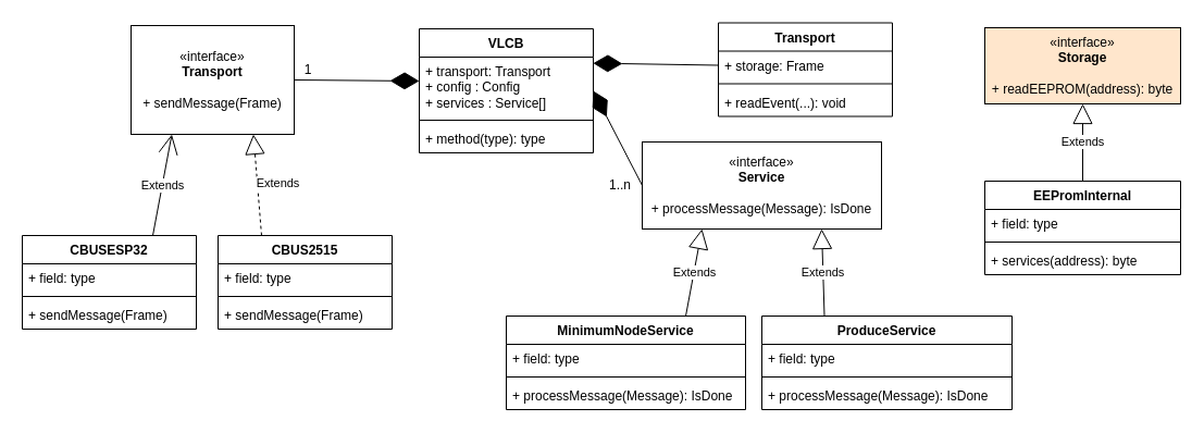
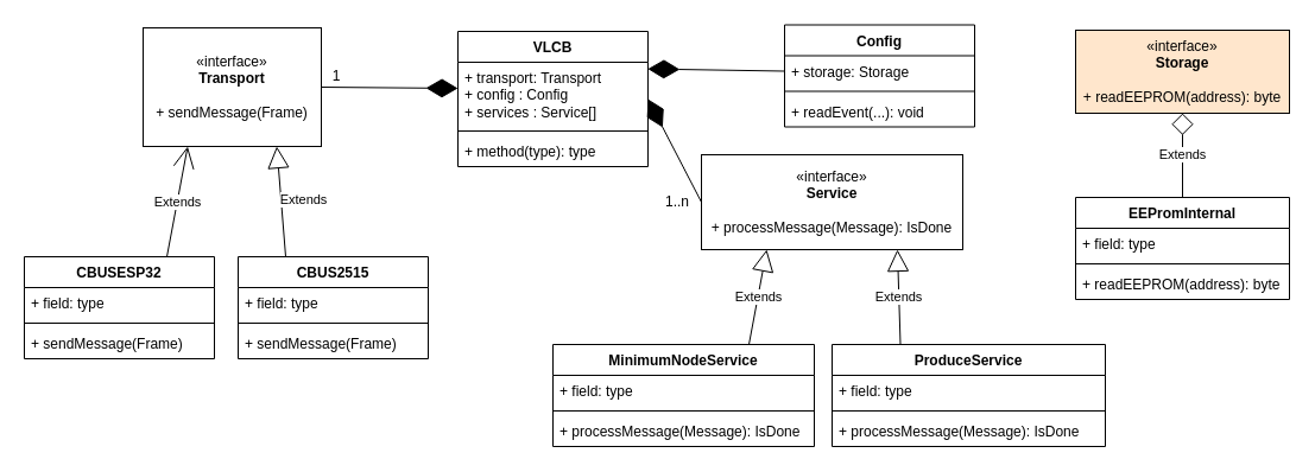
  <mxCell id="0" />
  <mxCell id="1" parent="0" />
  <mxCell id="2" value="VLCB" style="swimlane;fontStyle=1;align=center;verticalAlign=top;childLayout=stackLayout;horizontal=1;startSize=26;horizontalStack=0;resizeParent=1;resizeParentMax=0;resizeLast=0;collapsible=1;marginBottom=0;whiteSpace=wrap;html=1;" parent="1" vertex="1"><mxGeometry x="385" y="26" width="160" height="114" as="geometry" /></mxCell>
  <mxCell id="3" value="+ transport: Transport&lt;br&gt;+ config : Config&lt;br&gt;+ services : Service[]&lt;br&gt;" style="text;strokeColor=none;fillColor=none;align=left;verticalAlign=top;spacingLeft=4;spacingRight=4;overflow=hidden;rotatable=0;points=[[0,0.5],[1,0.5]];portConstraint=eastwest;whiteSpace=wrap;html=1;" parent="2" vertex="1"><mxGeometry y="26" width="160" height="54" as="geometry" /></mxCell>
  <mxCell id="4" value="" style="line;strokeWidth=1;fillColor=none;align=left;verticalAlign=middle;spacingTop=-1;spacingLeft=3;spacingRight=3;rotatable=0;labelPosition=right;points=[];portConstraint=eastwest;strokeColor=inherit;" parent="2" vertex="1"><mxGeometry y="80" width="160" height="8" as="geometry" /></mxCell>
  <mxCell id="5" value="+ method(type): type" style="text;strokeColor=none;fillColor=none;align=left;verticalAlign=top;spacingLeft=4;spacingRight=4;overflow=hidden;rotatable=0;points=[[0,0.5],[1,0.5]];portConstraint=eastwest;whiteSpace=wrap;html=1;" parent="2" vertex="1"><mxGeometry y="88" width="160" height="26" as="geometry" /></mxCell>
  <mxCell id="6" value="«interface»&lt;br&gt;&lt;b&gt;Transport&lt;br&gt;&lt;br&gt;&lt;/b&gt;+ sendMessage(Frame)&lt;b&gt;&lt;br&gt;&lt;/b&gt;" style="html=1;whiteSpace=wrap;" parent="1" vertex="1"><mxGeometry x="120" y="23" width="150" height="100" as="geometry" /></mxCell>
  <mxCell id="7" style="edgeStyle=orthogonalEdgeStyle;rounded=0;orthogonalLoop=1;jettySize=auto;html=1;exitX=0.75;exitY=0;exitDx=0;exitDy=0;" parent="1" source="8" edge="1"><mxGeometry relative="1" as="geometry"><mxPoint x="330" y="226" as="targetPoint" /></mxGeometry></mxCell>
  <mxCell id="8" value="CBUS2515" style="swimlane;fontStyle=1;align=center;verticalAlign=top;childLayout=stackLayout;horizontal=1;startSize=26;horizontalStack=0;resizeParent=1;resizeParentMax=0;resizeLast=0;collapsible=1;marginBottom=0;whiteSpace=wrap;html=1;" parent="1" vertex="1"><mxGeometry x="200" y="216" width="160" height="86" as="geometry" /></mxCell>
  <mxCell id="9" value="+ field: type" style="text;strokeColor=none;fillColor=none;align=left;verticalAlign=top;spacingLeft=4;spacingRight=4;overflow=hidden;rotatable=0;points=[[0,0.5],[1,0.5]];portConstraint=eastwest;whiteSpace=wrap;html=1;" parent="8" vertex="1"><mxGeometry y="26" width="160" height="26" as="geometry" /></mxCell>
  <mxCell id="10" value="" style="line;strokeWidth=1;fillColor=none;align=left;verticalAlign=middle;spacingTop=-1;spacingLeft=3;spacingRight=3;rotatable=0;labelPosition=right;points=[];portConstraint=eastwest;strokeColor=inherit;" parent="8" vertex="1"><mxGeometry y="52" width="160" height="8" as="geometry" /></mxCell>
  <mxCell id="11" value="+ sendMessage(Frame)" style="text;strokeColor=none;fillColor=none;align=left;verticalAlign=top;spacingLeft=4;spacingRight=4;overflow=hidden;rotatable=0;points=[[0,0.5],[1,0.5]];portConstraint=eastwest;whiteSpace=wrap;html=1;" parent="8" vertex="1"><mxGeometry y="60" width="160" height="26" as="geometry" /></mxCell>
  <mxCell id="12" value="CBUSESP32" style="swimlane;fontStyle=1;align=center;verticalAlign=top;childLayout=stackLayout;horizontal=1;startSize=26;horizontalStack=0;resizeParent=1;resizeParentMax=0;resizeLast=0;collapsible=1;marginBottom=0;whiteSpace=wrap;html=1;" parent="1" vertex="1"><mxGeometry x="20" y="216" width="160" height="86" as="geometry" /></mxCell>
  <mxCell id="13" value="+ field: type" style="text;strokeColor=none;fillColor=none;align=left;verticalAlign=top;spacingLeft=4;spacingRight=4;overflow=hidden;rotatable=0;points=[[0,0.5],[1,0.5]];portConstraint=eastwest;whiteSpace=wrap;html=1;" parent="12" vertex="1"><mxGeometry y="26" width="160" height="26" as="geometry" /></mxCell>
  <mxCell id="14" value="" style="line;strokeWidth=1;fillColor=none;align=left;verticalAlign=middle;spacingTop=-1;spacingLeft=3;spacingRight=3;rotatable=0;labelPosition=right;points=[];portConstraint=eastwest;strokeColor=inherit;" parent="12" vertex="1"><mxGeometry y="52" width="160" height="8" as="geometry" /></mxCell>
  <mxCell id="15" value="+ sendMessage(Frame)" style="text;strokeColor=none;fillColor=none;align=left;verticalAlign=top;spacingLeft=4;spacingRight=4;overflow=hidden;rotatable=0;points=[[0,0.5],[1,0.5]];portConstraint=eastwest;whiteSpace=wrap;html=1;" parent="12" vertex="1"><mxGeometry y="60" width="160" height="26" as="geometry" /></mxCell>
- <mxCell id="16" value="Extends" style="endArrow=block;endSize=16;endFill=0;html=1;rounded=0;entryX=0.75;entryY=1;entryDx=0;entryDy=0;exitX=0.25;exitY=0;exitDx=0;exitDy=0;dashed=1;" parent="1" source="8" target="6" edge="1"><mxGeometry x="0.008" y="-19" width="160" relative="1" as="geometry"><mxPoint x="380" y="146" as="sourcePoint" /><mxPoint x="540" y="146" as="targetPoint" /><mxPoint as="offset" /></mxGeometry></mxCell>
+ <mxCell id="16" value="Extends" style="endArrow=block;endSize=16;endFill=0;html=1;rounded=0;entryX=0.75;entryY=1;entryDx=0;entryDy=0;exitX=0.25;exitY=0;exitDx=0;exitDy=0;" parent="1" source="8" target="6" edge="1"><mxGeometry x="0.008" y="-19" width="160" relative="1" as="geometry"><mxPoint x="380" y="146" as="sourcePoint" /><mxPoint x="540" y="146" as="targetPoint" /><mxPoint as="offset" /></mxGeometry></mxCell>
  <mxCell id="17" value="Extends" style="endArrow=open;endSize=16;endFill=0;html=1;rounded=0;exitX=0.75;exitY=0;exitDx=0;exitDy=0;entryX=0.25;entryY=1;entryDx=0;entryDy=0;" parent="1" source="12" target="6" edge="1"><mxGeometry width="160" relative="1" as="geometry"><mxPoint x="380" y="146" as="sourcePoint" /><mxPoint x="70" y="126" as="targetPoint" /></mxGeometry></mxCell>
  <mxCell id="18" value="" style="endArrow=diamondThin;endFill=1;endSize=24;html=1;rounded=0;exitX=1;exitY=0.5;exitDx=0;exitDy=0;" parent="1" source="6" edge="1"><mxGeometry width="160" relative="1" as="geometry"><mxPoint x="380" y="146" as="sourcePoint" /><mxPoint x="385" y="74" as="targetPoint" /></mxGeometry></mxCell>
  <mxCell id="19" value="«interface»&lt;br&gt;&lt;b&gt;Service&lt;br&gt;&lt;br&gt;&lt;/b&gt;+ processMessage(Message): IsDone&lt;b&gt;&lt;br&gt;&lt;/b&gt;" style="html=1;whiteSpace=wrap;" parent="1" vertex="1"><mxGeometry x="590" y="130" width="220" height="80" as="geometry" /></mxCell>
  <mxCell id="20" value="MinimumNodeService" style="swimlane;fontStyle=1;align=center;verticalAlign=top;childLayout=stackLayout;horizontal=1;startSize=26;horizontalStack=0;resizeParent=1;resizeParentMax=0;resizeLast=0;collapsible=1;marginBottom=0;whiteSpace=wrap;html=1;" parent="1" vertex="1"><mxGeometry x="465" y="290" width="220" height="86" as="geometry" /></mxCell>
  <mxCell id="21" value="+ field: type" style="text;strokeColor=none;fillColor=none;align=left;verticalAlign=top;spacingLeft=4;spacingRight=4;overflow=hidden;rotatable=0;points=[[0,0.5],[1,0.5]];portConstraint=eastwest;whiteSpace=wrap;html=1;" parent="20" vertex="1"><mxGeometry y="26" width="220" height="26" as="geometry" /></mxCell>
  <mxCell id="22" value="" style="line;strokeWidth=1;fillColor=none;align=left;verticalAlign=middle;spacingTop=-1;spacingLeft=3;spacingRight=3;rotatable=0;labelPosition=right;points=[];portConstraint=eastwest;strokeColor=inherit;" parent="20" vertex="1"><mxGeometry y="52" width="220" height="8" as="geometry" /></mxCell>
  <mxCell id="23" value="+ processMessage(Message): IsDone" style="text;strokeColor=none;fillColor=none;align=left;verticalAlign=top;spacingLeft=4;spacingRight=4;overflow=hidden;rotatable=0;points=[[0,0.5],[1,0.5]];portConstraint=eastwest;whiteSpace=wrap;html=1;" parent="20" vertex="1"><mxGeometry y="60" width="220" height="26" as="geometry" /></mxCell>
  <mxCell id="24" value="Extends" style="endArrow=block;endSize=16;endFill=0;html=1;rounded=0;entryX=0.25;entryY=1;entryDx=0;entryDy=0;exitX=0.75;exitY=0;exitDx=0;exitDy=0;" parent="1" source="20" target="19" edge="1"><mxGeometry width="160" relative="1" as="geometry"><mxPoint x="380" y="146" as="sourcePoint" /><mxPoint x="540" y="146" as="targetPoint" /></mxGeometry></mxCell>
  <mxCell id="25" value="ProduceService" style="swimlane;fontStyle=1;align=center;verticalAlign=top;childLayout=stackLayout;horizontal=1;startSize=26;horizontalStack=0;resizeParent=1;resizeParentMax=0;resizeLast=0;collapsible=1;marginBottom=0;whiteSpace=wrap;html=1;" parent="1" vertex="1"><mxGeometry x="700" y="290" width="230" height="86" as="geometry" /></mxCell>
  <mxCell id="26" value="+ field: type" style="text;strokeColor=none;fillColor=none;align=left;verticalAlign=top;spacingLeft=4;spacingRight=4;overflow=hidden;rotatable=0;points=[[0,0.5],[1,0.5]];portConstraint=eastwest;whiteSpace=wrap;html=1;" parent="25" vertex="1"><mxGeometry y="26" width="230" height="26" as="geometry" /></mxCell>
  <mxCell id="27" value="" style="line;strokeWidth=1;fillColor=none;align=left;verticalAlign=middle;spacingTop=-1;spacingLeft=3;spacingRight=3;rotatable=0;labelPosition=right;points=[];portConstraint=eastwest;strokeColor=inherit;" parent="25" vertex="1"><mxGeometry y="52" width="230" height="8" as="geometry" /></mxCell>
  <mxCell id="28" value="+ processMessage(Message): IsDone" style="text;strokeColor=none;fillColor=none;align=left;verticalAlign=top;spacingLeft=4;spacingRight=4;overflow=hidden;rotatable=0;points=[[0,0.5],[1,0.5]];portConstraint=eastwest;whiteSpace=wrap;html=1;" parent="25" vertex="1"><mxGeometry y="60" width="230" height="26" as="geometry" /></mxCell>
  <mxCell id="29" value="Extends" style="endArrow=block;endSize=16;endFill=0;html=1;rounded=0;exitX=0.25;exitY=0;exitDx=0;exitDy=0;entryX=0.75;entryY=1;entryDx=0;entryDy=0;" parent="1" source="25" target="19" edge="1"><mxGeometry width="160" relative="1" as="geometry"><mxPoint x="410" y="146" as="sourcePoint" /><mxPoint x="780" y="176" as="targetPoint" /></mxGeometry></mxCell>
  <mxCell id="30" value="" style="endArrow=diamondThin;endFill=1;endSize=24;html=1;rounded=0;entryX=1;entryY=0.5;entryDx=0;entryDy=0;exitX=0;exitY=0.5;exitDx=0;exitDy=0;" parent="1" source="19" target="2" edge="1"><mxGeometry width="160" relative="1" as="geometry"><mxPoint x="620" y="116" as="sourcePoint" /><mxPoint x="570" y="116" as="targetPoint" /></mxGeometry></mxCell>
  <mxCell id="31" value="1..n" style="text;html=1;strokeColor=none;fillColor=none;align=center;verticalAlign=middle;whiteSpace=wrap;rounded=0;" parent="1" vertex="1"><mxGeometry x="545" y="158" width="50" height="23" as="geometry" /></mxCell>
  <mxCell id="32" value="1" style="text;html=1;strokeColor=none;fillColor=none;align=center;verticalAlign=middle;whiteSpace=wrap;rounded=0;" parent="1" vertex="1"><mxGeometry x="258" y="52" width="50" height="23" as="geometry" /></mxCell>
  <mxCell id="33" value="«interface»&lt;br&gt;&lt;b&gt;Storage&lt;br&gt;&lt;br&gt;&lt;/b&gt;+ readEEPROM(address): byte&lt;b&gt;&lt;br&gt;&lt;/b&gt;" style="html=1;whiteSpace=wrap;fillColor=#ffe6cc;" vertex="1" parent="1"><mxGeometry x="905" y="25" width="180" height="70" as="geometry" /></mxCell>
- <mxCell id="34" value="Transport" style="swimlane;fontStyle=1;align=center;verticalAlign=top;childLayout=stackLayout;horizontal=1;startSize=26;horizontalStack=0;resizeParent=1;resizeParentMax=0;resizeLast=0;collapsible=1;marginBottom=0;whiteSpace=wrap;html=1;" vertex="1" parent="1"><mxGeometry x="660" y="20.5" width="160" height="86" as="geometry" /></mxCell>
- <mxCell id="35" value="+ storage: Frame" style="text;strokeColor=none;fillColor=none;align=left;verticalAlign=top;spacingLeft=4;spacingRight=4;overflow=hidden;rotatable=0;points=[[0,0.5],[1,0.5]];portConstraint=eastwest;whiteSpace=wrap;html=1;" vertex="1" parent="34"><mxGeometry y="26" width="160" height="26" as="geometry" /></mxCell>
+ <mxCell id="34" value="Config" style="swimlane;fontStyle=1;align=center;verticalAlign=top;childLayout=stackLayout;horizontal=1;startSize=26;horizontalStack=0;resizeParent=1;resizeParentMax=0;resizeLast=0;collapsible=1;marginBottom=0;whiteSpace=wrap;html=1;" vertex="1" parent="1"><mxGeometry x="660" y="20.5" width="160" height="86" as="geometry" /></mxCell>
+ <mxCell id="35" value="+ storage: Storage" style="text;strokeColor=none;fillColor=none;align=left;verticalAlign=top;spacingLeft=4;spacingRight=4;overflow=hidden;rotatable=0;points=[[0,0.5],[1,0.5]];portConstraint=eastwest;whiteSpace=wrap;html=1;" vertex="1" parent="34"><mxGeometry y="26" width="160" height="26" as="geometry" /></mxCell>
  <mxCell id="36" value="" style="line;strokeWidth=1;fillColor=none;align=left;verticalAlign=middle;spacingTop=-1;spacingLeft=3;spacingRight=3;rotatable=0;labelPosition=right;points=[];portConstraint=eastwest;strokeColor=inherit;" vertex="1" parent="34"><mxGeometry y="52" width="160" height="8" as="geometry" /></mxCell>
  <mxCell id="37" value="+ readEvent(...): void" style="text;strokeColor=none;fillColor=none;align=left;verticalAlign=top;spacingLeft=4;spacingRight=4;overflow=hidden;rotatable=0;points=[[0,0.5],[1,0.5]];portConstraint=eastwest;whiteSpace=wrap;html=1;" vertex="1" parent="34"><mxGeometry y="60" width="160" height="26" as="geometry" /></mxCell>
  <mxCell id="38" value="" style="endArrow=diamondThin;endFill=1;endSize=24;html=1;rounded=0;exitX=0;exitY=0.5;exitDx=0;exitDy=0;entryX=0.999;entryY=0.104;entryDx=0;entryDy=0;entryPerimeter=0;" edge="1" parent="1" source="35" target="3"><mxGeometry width="160" relative="1" as="geometry"><mxPoint x="600" y="110" as="sourcePoint" /><mxPoint x="550" y="56" as="targetPoint" /></mxGeometry></mxCell>
- <mxCell id="39" value="Extends" style="endArrow=block;endSize=16;endFill=0;html=1;rounded=0;entryX=0.5;entryY=1;entryDx=0;entryDy=0;exitX=0.5;exitY=0;exitDx=0;exitDy=0;" edge="1" parent="1" source="40" target="33"><mxGeometry width="160" relative="1" as="geometry"><mxPoint x="995" y="146" as="sourcePoint" /><mxPoint x="990" y="106" as="targetPoint" /></mxGeometry></mxCell>
+ <mxCell id="39" value="Extends" style="endArrow=diamond;endSize=16;endFill=0;html=1;rounded=0;entryX=0.5;entryY=1;entryDx=0;entryDy=0;exitX=0.5;exitY=0;exitDx=0;exitDy=0;" edge="1" parent="1" source="40" target="33"><mxGeometry width="160" relative="1" as="geometry"><mxPoint x="995" y="146" as="sourcePoint" /><mxPoint x="990" y="106" as="targetPoint" /></mxGeometry></mxCell>
  <mxCell id="40" value="EEPromInternal" style="swimlane;fontStyle=1;align=center;verticalAlign=top;childLayout=stackLayout;horizontal=1;startSize=26;horizontalStack=0;resizeParent=1;resizeParentMax=0;resizeLast=0;collapsible=1;marginBottom=0;whiteSpace=wrap;html=1;" vertex="1" parent="1"><mxGeometry x="905" y="166" width="180" height="86" as="geometry" /></mxCell>
  <mxCell id="41" value="+ field: type" style="text;strokeColor=none;fillColor=none;align=left;verticalAlign=top;spacingLeft=4;spacingRight=4;overflow=hidden;rotatable=0;points=[[0,0.5],[1,0.5]];portConstraint=eastwest;whiteSpace=wrap;html=1;" vertex="1" parent="40"><mxGeometry y="26" width="180" height="26" as="geometry" /></mxCell>
  <mxCell id="42" value="" style="line;strokeWidth=1;fillColor=none;align=left;verticalAlign=middle;spacingTop=-1;spacingLeft=3;spacingRight=3;rotatable=0;labelPosition=right;points=[];portConstraint=eastwest;strokeColor=inherit;" vertex="1" parent="40"><mxGeometry y="52" width="180" height="8" as="geometry" /></mxCell>
- <mxCell id="43" value="+ services(address): byte" style="text;strokeColor=none;fillColor=none;align=left;verticalAlign=top;spacingLeft=4;spacingRight=4;overflow=hidden;rotatable=0;points=[[0,0.5],[1,0.5]];portConstraint=eastwest;whiteSpace=wrap;html=1;" vertex="1" parent="40"><mxGeometry y="60" width="180" height="26" as="geometry" /></mxCell>
+ <mxCell id="43" value="+ readEEPROM(address): byte" style="text;strokeColor=none;fillColor=none;align=left;verticalAlign=top;spacingLeft=4;spacingRight=4;overflow=hidden;rotatable=0;points=[[0,0.5],[1,0.5]];portConstraint=eastwest;whiteSpace=wrap;html=1;" vertex="1" parent="40"><mxGeometry y="60" width="180" height="26" as="geometry" /></mxCell>
